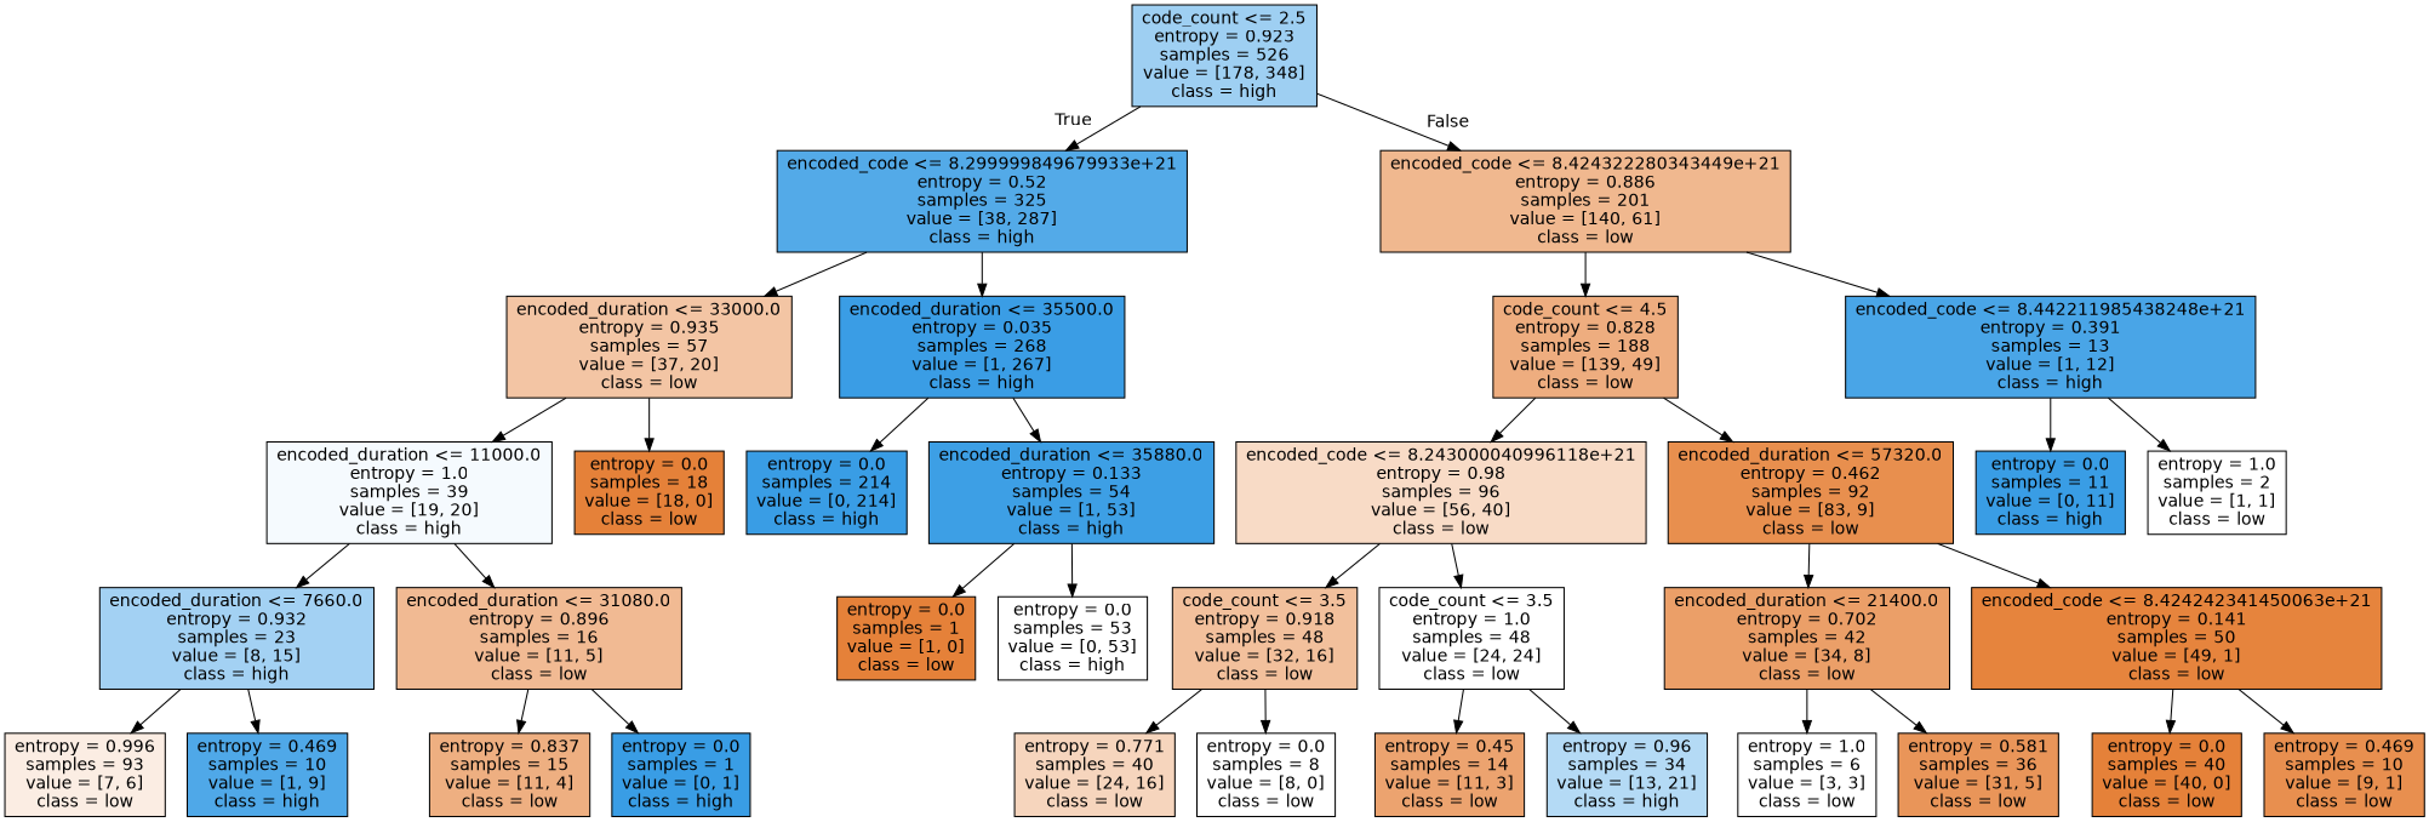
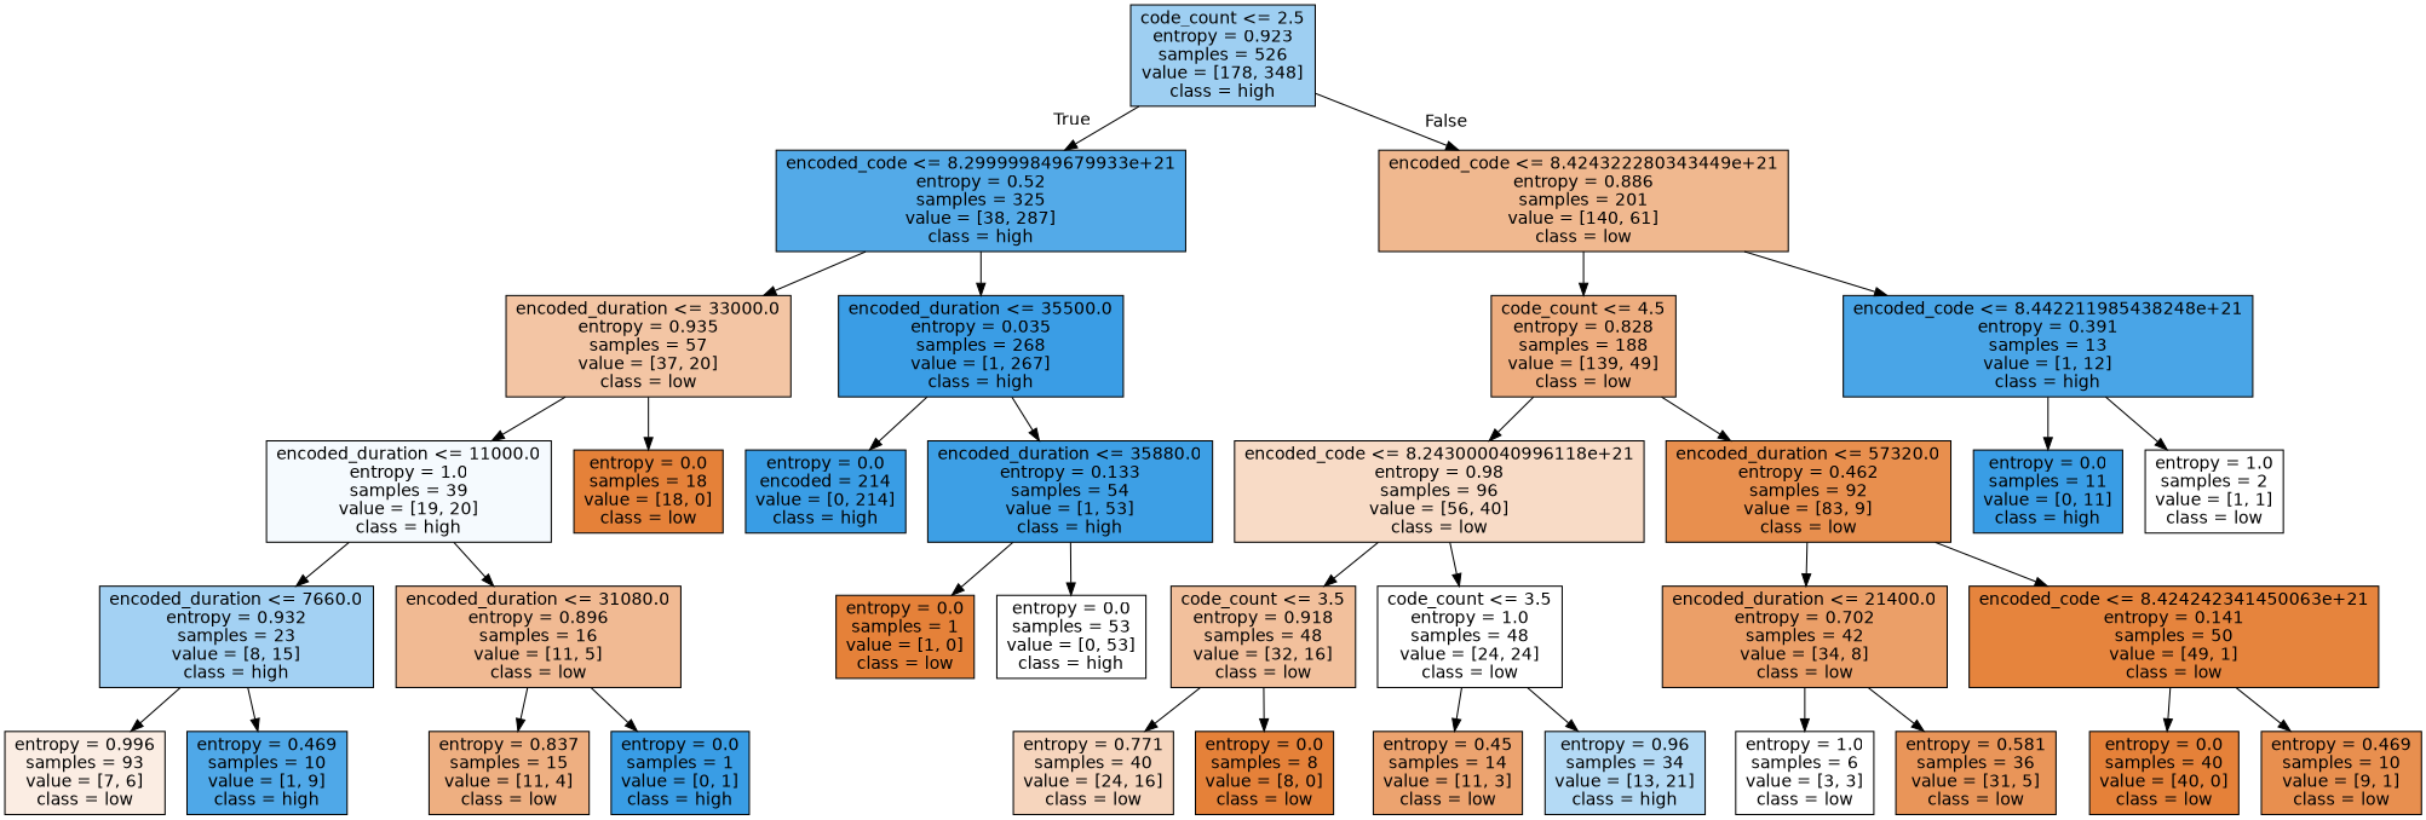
  digraph {
    fontname="DejaVu Sans"
    node [color=black fillcolor="#e58139" fontname="DejaVu Sans" shape=box style=filled]
    edge [fontname="DejaVu Sans"]
    n1 [fillcolor="#9ecff2" label="code_count <= 2.5\nentropy = 0.923\nsamples = 526\nvalue = [178, 348]\nclass = high"]
    n2 [fillcolor="#53aae8" label="encoded_code <= 8.299999849679933e+21\nentropy = 0.52\nsamples = 325\nvalue = [38, 287]\nclass = high"]
    n3 [fillcolor="#f0b88f" label="encoded_code <= 8.424322280343449e+21\nentropy = 0.886\nsamples = 201\nvalue = [140, 61]\nclass = low"]
    n4 [fillcolor="#f3c5a4" label="encoded_duration <= 33000.0\nentropy = 0.935\nsamples = 57\nvalue = [37, 20]\nclass = low"]
    n5 [fillcolor="#3a9de5" label="encoded_duration <= 35500.0\nentropy = 0.035\nsamples = 268\nvalue = [1, 267]\nclass = high"]
    n6 [fillcolor="#eead7f" label="code_count <= 4.5\nentropy = 0.828\nsamples = 188\nvalue = [139, 49]\nclass = low"]
    n7 [fillcolor="#49a5e7" label="encoded_code <= 8.442211985438248e+21\nentropy = 0.391\nsamples = 13\nvalue = [1, 12]\nclass = high"]
    n8 [fillcolor="#f5fafe" label="encoded_duration <= 11000.0\nentropy = 1.0\nsamples = 39\nvalue = [19, 20]\nclass = high"]
    n9 [label="entropy = 0.0\nsamples = 18\nvalue = [18, 0]\nclass = low"]
-   n10 [fillcolor="#399de5" label="entropy = 0.0\nsamples = 214\nvalue = [0, 214]\nclass = high"]
+   n10 [fillcolor="#399de5" label="entropy = 0.0\nencoded = 214\nvalue = [0, 214]\nclass = high"]
    n11 [fillcolor="#3d9fe5" label="encoded_duration <= 35880.0\nentropy = 0.133\nsamples = 54\nvalue = [1, 53]\nclass = high"]
    n12 [fillcolor="#a3d1f3" label="encoded_duration <= 7660.0\nentropy = 0.932\nsamples = 23\nvalue = [8, 15]\nclass = high"]
    n13 [fillcolor="#f1ba93" label="encoded_duration <= 31080.0\nentropy = 0.896\nsamples = 16\nvalue = [11, 5]\nclass = low"]
    n14 [fillcolor="#fbede3" label="entropy = 0.996\nsamples = 93\nvalue = [7, 6]\nclass = low"]
    n15 [fillcolor="#4fa8e8" label="entropy = 0.469\nsamples = 10\nvalue = [1, 9]\nclass = high"]
    n16 [fillcolor="#eeaf81" label="entropy = 0.837\nsamples = 15\nvalue = [11, 4]\nclass = low"]
    n17 [fillcolor="#399de5" label="entropy = 0.0\nsamples = 1\nvalue = [0, 1]\nclass = high"]
    n18 [label="entropy = 0.0\nsamples = 1\nvalue = [1, 0]\nclass = low"]
    n19 [fillcolor="#ffffff" label="entropy = 0.0\nsamples = 53\nvalue = [0, 53]\nclass = high"]
    n20 [fillcolor="#f8dbc6" label="encoded_code <= 8.243000040996118e+21\nentropy = 0.98\nsamples = 96\nvalue = [56, 40]\nclass = low"]
    n21 [fillcolor="#e88f4e" label="encoded_duration <= 57320.0\nentropy = 0.462\nsamples = 92\nvalue = [83, 9]\nclass = low"]
    n22 [fillcolor="#399de5" label="entropy = 0.0\nsamples = 11\nvalue = [0, 11]\nclass = high"]
    n23 [fillcolor="#ffffff" label="entropy = 1.0\nsamples = 2\nvalue = [1, 1]\nclass = low"]
    n24 [fillcolor="#f2c09c" label="code_count <= 3.5\nentropy = 0.918\nsamples = 48\nvalue = [32, 16]\nclass = low"]
    n25 [fillcolor="#ffffff" label="code_count <= 3.5\nentropy = 1.0\nsamples = 48\nvalue = [24, 24]\nclass = low"]
    n26 [fillcolor="#eb9f68" label="encoded_duration <= 21400.0\nentropy = 0.702\nsamples = 42\nvalue = [34, 8]\nclass = low"]
    n27 [fillcolor="#e6843d" label="encoded_code <= 8.424242341450063e+21\nentropy = 0.141\nsamples = 50\nvalue = [49, 1]\nclass = low"]
    n28 [fillcolor="#f6d5bd" label="entropy = 0.771\nsamples = 40\nvalue = [24, 16]\nclass = low"]
-   n29 [fillcolor="#ffffff" label="entropy = 0.0\nsamples = 8\nvalue = [8, 0]\nclass = low"]
+   n29 [label="entropy = 0.0\nsamples = 8\nvalue = [8, 0]\nclass = low"]
    n30 [fillcolor="#eca36f" label="entropy = 0.45\nsamples = 14\nvalue = [11, 3]\nclass = low"]
    n31 [fillcolor="#b4daf5" label="entropy = 0.96\nsamples = 34\nvalue = [13, 21]\nclass = high"]
    n32 [fillcolor="#ffffff" label="entropy = 1.0\nsamples = 6\nvalue = [3, 3]\nclass = low"]
    n33 [fillcolor="#e99559" label="entropy = 0.581\nsamples = 36\nvalue = [31, 5]\nclass = low"]
    n34 [label="entropy = 0.0\nsamples = 40\nvalue = [40, 0]\nclass = low"]
    n35 [fillcolor="#e88f4f" label="entropy = 0.469\nsamples = 10\nvalue = [9, 1]\nclass = low"]
    n1 -> n2 [headlabel=True labelangle=45 labeldistance=2.5]
    n1 -> n3 [headlabel=False labelangle=-45 labeldistance=2.5]
    n2 -> n4
    n2 -> n5
    n3 -> n6
    n3 -> n7
    n4 -> n8
    n4 -> n9
    n5 -> n10
    n5 -> n11
    n6 -> n20
    n6 -> n21
    n7 -> n22
    n7 -> n23
    n8 -> n12
    n8 -> n13
    n11 -> n18
    n11 -> n19
    n12 -> n14
    n12 -> n15
    n13 -> n16
    n13 -> n17
    n20 -> n24
    n20 -> n25
    n21 -> n26
    n21 -> n27
    n24 -> n28
    n24 -> n29
    n25 -> n30
    n25 -> n31
    n26 -> n32
    n26 -> n33
    n27 -> n34
    n27 -> n35
  }
